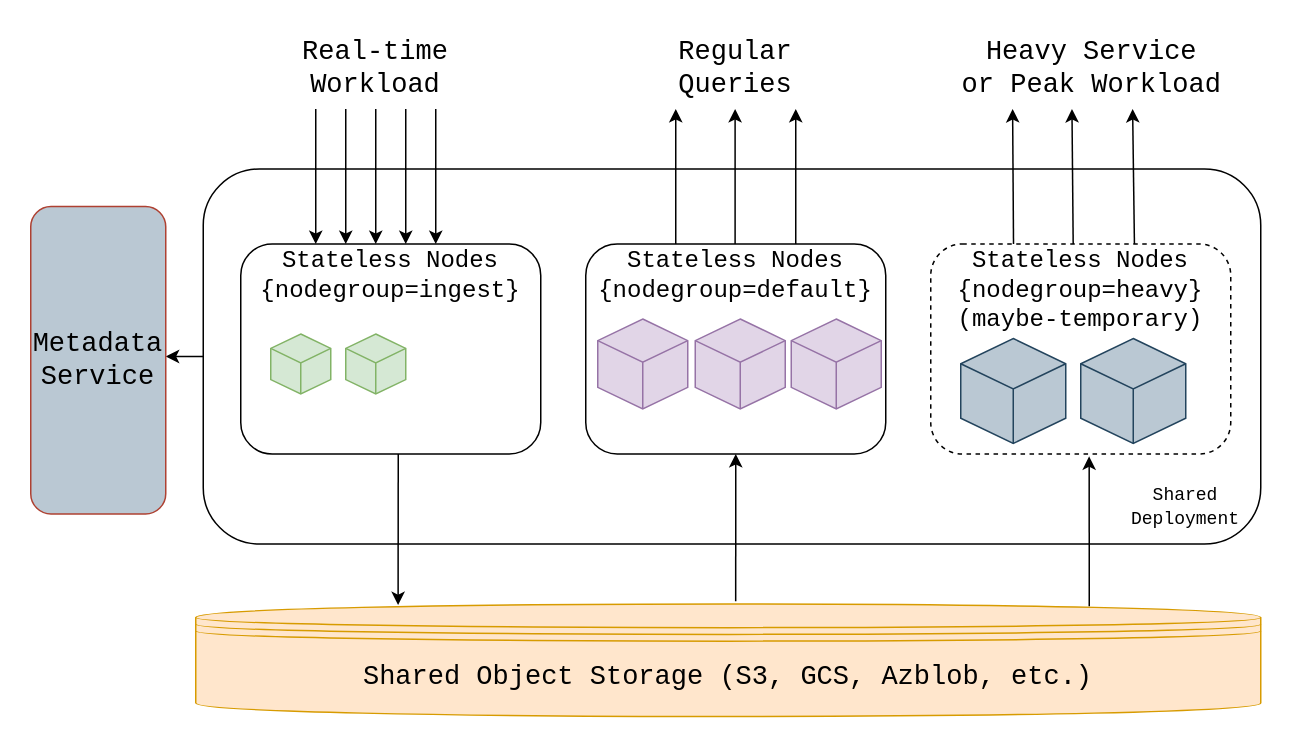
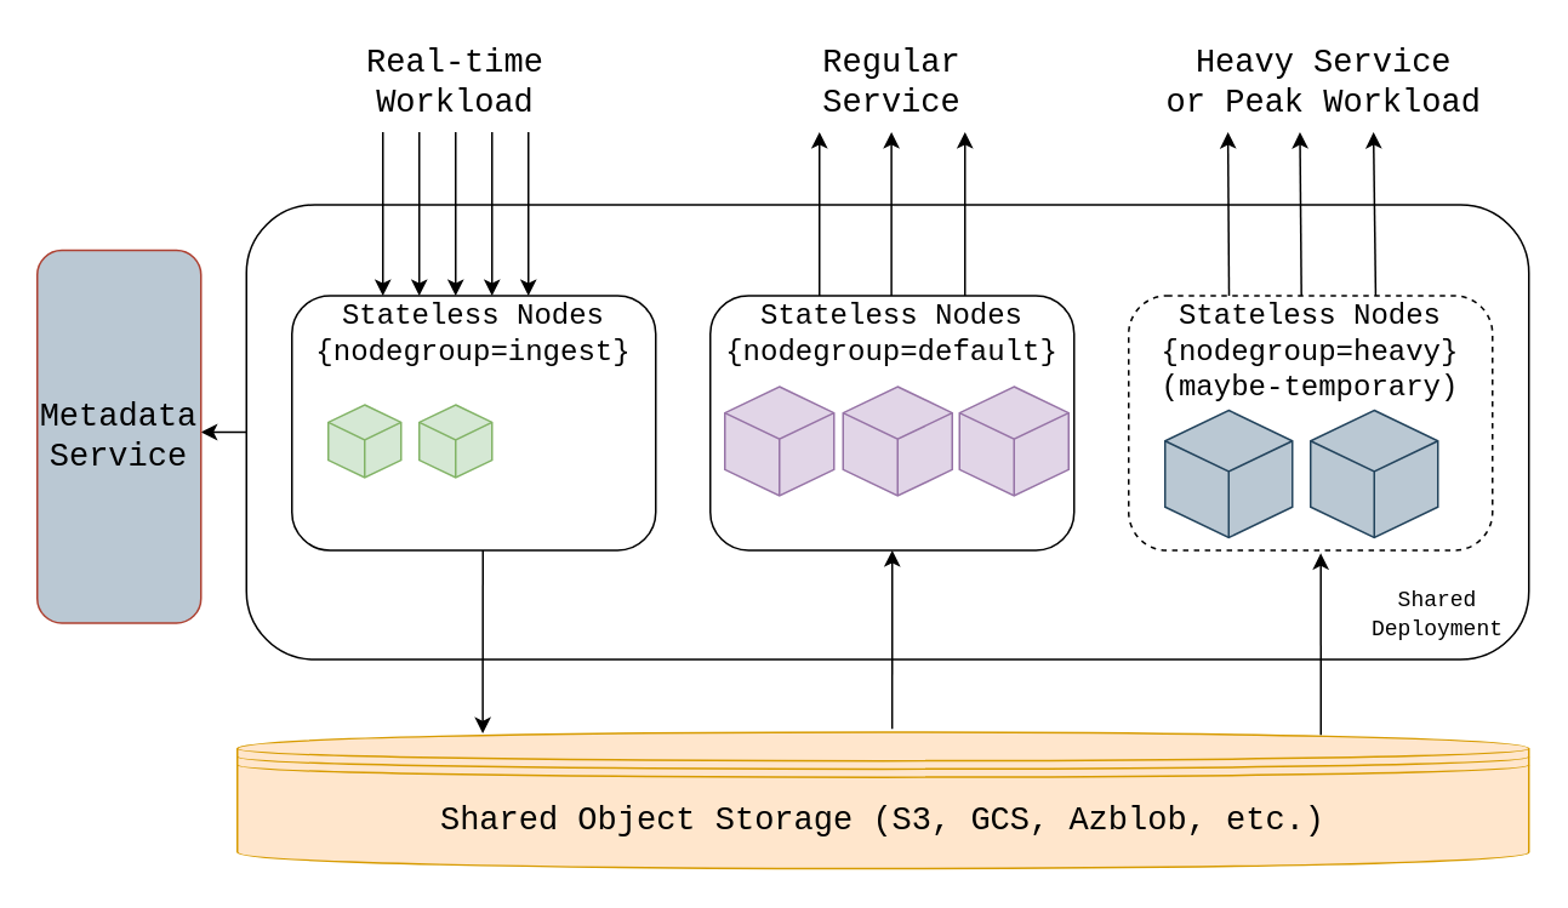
  <mxCell id="0" />
  <mxCell id="1" parent="0" />
  <mxCell id="2" style="edgeStyle=orthogonalEdgeStyle;rounded=0;orthogonalLoop=1;jettySize=auto;html=1;" parent="1" source="3" edge="1"><mxGeometry relative="1" as="geometry"><mxPoint x="110" y="237" as="targetPoint" /></mxGeometry></mxCell>
  <mxCell id="3" value="" style="rounded=1;whiteSpace=wrap;html=1;" parent="1" vertex="1"><mxGeometry x="135" y="112" width="705" height="250" as="geometry" /></mxCell>
  <mxCell id="4" value="&lt;span style=&quot;font-family: &amp;quot;Courier New&amp;quot;; font-size: 18px;&quot;&gt;Shared Object Storage (S3, GCS, Azblob, etc.)&lt;/span&gt;" style="shape=datastore;whiteSpace=wrap;html=1;fillColor=#ffe6cc;strokeColor=#d79b00;" parent="1" vertex="1"><mxGeometry x="130" y="402" width="710" height="75" as="geometry" /></mxCell>
  <mxCell id="5" value="" style="endArrow=classic;html=1;rounded=0;entryX=0.19;entryY=0.01;entryDx=0;entryDy=0;entryPerimeter=0;exitX=0.5;exitY=1;exitDx=0;exitDy=0;strokeWidth=1;" parent="1" target="4" edge="1"><mxGeometry width="50" height="50" relative="1" as="geometry"><mxPoint x="265" y="302" as="sourcePoint" /><mxPoint x="58" y="247" as="targetPoint" /></mxGeometry></mxCell>
  <mxCell id="6" value="" style="endArrow=classic;html=1;rounded=0;strokeWidth=1;entryX=0.5;entryY=1;entryDx=0;entryDy=0;exitX=0.507;exitY=-0.024;exitDx=0;exitDy=0;exitPerimeter=0;" parent="1" source="4" target="27" edge="1"><mxGeometry width="50" height="50" relative="1" as="geometry"><mxPoint x="487.08" y="402" as="sourcePoint" /><mxPoint x="487.08" y="312" as="targetPoint" /></mxGeometry></mxCell>
  <mxCell id="7" value="" style="endArrow=classic;html=1;rounded=0;strokeWidth=1;entryX=0.528;entryY=1.011;entryDx=0;entryDy=0;exitX=0.839;exitY=0.021;exitDx=0;exitDy=0;exitPerimeter=0;entryPerimeter=0;" parent="1" source="4" target="31" edge="1"><mxGeometry width="50" height="50" relative="1" as="geometry"><mxPoint x="510" y="412" as="sourcePoint" /><mxPoint x="725" y="297" as="targetPoint" /></mxGeometry></mxCell>
  <mxCell id="8" value="" style="endArrow=classic;html=1;rounded=0;entryX=0.25;entryY=0;entryDx=0;entryDy=0;" parent="1" edge="1"><mxGeometry width="50" height="50" relative="1" as="geometry"><mxPoint x="210" y="72" as="sourcePoint" /><mxPoint x="210" y="162" as="targetPoint" /></mxGeometry></mxCell>
  <mxCell id="9" value="" style="endArrow=classic;html=1;rounded=0;entryX=0.25;entryY=0;entryDx=0;entryDy=0;" parent="1" edge="1"><mxGeometry width="50" height="50" relative="1" as="geometry"><mxPoint x="250" y="72" as="sourcePoint" /><mxPoint x="250" y="162" as="targetPoint" /></mxGeometry></mxCell>
  <mxCell id="10" value="" style="endArrow=classic;html=1;rounded=0;entryX=0.25;entryY=0;entryDx=0;entryDy=0;" parent="1" edge="1"><mxGeometry width="50" height="50" relative="1" as="geometry"><mxPoint x="290" y="72" as="sourcePoint" /><mxPoint x="290" y="162" as="targetPoint" /></mxGeometry></mxCell>
  <mxCell id="11" value="&lt;font face=&quot;Courier New&quot; style=&quot;font-size: 18px;&quot;&gt;Real-time Workload&lt;/font&gt;" style="text;html=1;align=center;verticalAlign=middle;whiteSpace=wrap;rounded=0;" parent="1" vertex="1"><mxGeometry x="180" y="20" width="140" height="50" as="geometry" /></mxCell>
- <mxCell id="12" value="&lt;font face=&quot;Courier New&quot; style=&quot;font-size: 18px;&quot;&gt;Regular Queries&lt;/font&gt;" style="text;html=1;align=center;verticalAlign=middle;whiteSpace=wrap;rounded=0;" parent="1" vertex="1"><mxGeometry x="420" y="20" width="140" height="50" as="geometry" /></mxCell>
+ <mxCell id="12" value="&lt;font face=&quot;Courier New&quot; style=&quot;font-size: 18px;&quot;&gt;Regular Service&lt;/font&gt;" style="text;html=1;align=center;verticalAlign=middle;whiteSpace=wrap;rounded=0;" parent="1" vertex="1"><mxGeometry x="420" y="20" width="140" height="50" as="geometry" /></mxCell>
  <mxCell id="13" value="" style="endArrow=classic;html=1;rounded=0;entryX=0.25;entryY=0;entryDx=0;entryDy=0;" parent="1" edge="1"><mxGeometry width="50" height="50" relative="1" as="geometry"><mxPoint x="450" y="162" as="sourcePoint" /><mxPoint x="450" y="72" as="targetPoint" /></mxGeometry></mxCell>
  <mxCell id="14" value="" style="endArrow=classic;html=1;rounded=0;entryX=0.25;entryY=0;entryDx=0;entryDy=0;" parent="1" edge="1"><mxGeometry width="50" height="50" relative="1" as="geometry"><mxPoint x="489.57" y="162" as="sourcePoint" /><mxPoint x="489.57" y="72" as="targetPoint" /></mxGeometry></mxCell>
  <mxCell id="15" value="" style="endArrow=classic;html=1;rounded=0;entryX=0.25;entryY=0;entryDx=0;entryDy=0;" parent="1" edge="1"><mxGeometry width="50" height="50" relative="1" as="geometry"><mxPoint x="530" y="162" as="sourcePoint" /><mxPoint x="530" y="72" as="targetPoint" /></mxGeometry></mxCell>
  <mxCell id="16" value="&lt;font face=&quot;Courier New&quot;&gt;&lt;span style=&quot;font-size: 18px;&quot;&gt;Heavy Service&lt;/span&gt;&lt;/font&gt;&lt;div&gt;&lt;font face=&quot;Courier New&quot;&gt;&lt;span style=&quot;font-size: 18px;&quot;&gt;or Peak Workload&lt;/span&gt;&lt;/font&gt;&lt;/div&gt;" style="text;html=1;align=center;verticalAlign=middle;whiteSpace=wrap;rounded=0;" parent="1" vertex="1"><mxGeometry x="640" y="20" width="175" height="50" as="geometry" /></mxCell>
  <mxCell id="17" value="" style="endArrow=classic;html=1;rounded=0;entryX=0.25;entryY=0;entryDx=0;entryDy=0;exitX=0.279;exitY=0.008;exitDx=0;exitDy=0;exitPerimeter=0;" parent="1" edge="1"><mxGeometry width="50" height="50" relative="1" as="geometry"><mxPoint x="675.22" y="167.96" as="sourcePoint" /><mxPoint x="674.57" y="72" as="targetPoint" /></mxGeometry></mxCell>
  <mxCell id="18" value="" style="endArrow=classic;html=1;rounded=0;entryX=0.25;entryY=0;entryDx=0;entryDy=0;exitX=0.5;exitY=0;exitDx=0;exitDy=0;" parent="1" edge="1"><mxGeometry width="50" height="50" relative="1" as="geometry"><mxPoint x="715" y="167" as="sourcePoint" /><mxPoint x="714.14" y="72" as="targetPoint" /></mxGeometry></mxCell>
  <mxCell id="19" value="" style="endArrow=classic;html=1;rounded=0;entryX=0.25;entryY=0;entryDx=0;entryDy=0;exitX=0.727;exitY=0.003;exitDx=0;exitDy=0;exitPerimeter=0;" parent="1" edge="1"><mxGeometry width="50" height="50" relative="1" as="geometry"><mxPoint x="755.86" y="167.36" as="sourcePoint" /><mxPoint x="754.57" y="72" as="targetPoint" /></mxGeometry></mxCell>
  <mxCell id="20" value="&lt;font style=&quot;font-size: 18px;&quot; face=&quot;Courier New&quot;&gt;Metadata&lt;/font&gt;&lt;div&gt;&lt;font style=&quot;font-size: 18px;&quot; face=&quot;Courier New&quot;&gt;&lt;span style=&quot;background-color: transparent; color: light-dark(rgb(0, 0, 0), rgb(255, 255, 255));&quot;&gt;Service&lt;/span&gt;&lt;/font&gt;&lt;/div&gt;" style="rounded=1;whiteSpace=wrap;html=1;fillColor=#bac8d3;strokeColor=#ae4132;" parent="1" vertex="1"><mxGeometry x="20" y="137" width="90" height="205" as="geometry" /></mxCell>
  <mxCell id="21" value="&lt;font face=&quot;Courier New&quot;&gt;Shared&lt;/font&gt;&lt;div&gt;&lt;font face=&quot;Courier New&quot;&gt;Deployment&lt;/font&gt;&lt;/div&gt;" style="text;html=1;align=center;verticalAlign=middle;whiteSpace=wrap;rounded=0;" parent="1" vertex="1"><mxGeometry x="760" y="322" width="60" height="30" as="geometry" /></mxCell>
  <mxCell id="22" value="&lt;font face=&quot;Courier New&quot; style=&quot;font-size: 16px;&quot;&gt;Stateless Nodes&lt;/font&gt;&lt;div&gt;&lt;font face=&quot;Courier New&quot; style=&quot;font-size: 16px;&quot;&gt;{nodegroup=ingest}&lt;/font&gt;&lt;/div&gt;&lt;div&gt;&lt;font face=&quot;Courier New&quot; style=&quot;font-size: 16px;&quot;&gt;&lt;br&gt;&lt;/font&gt;&lt;/div&gt;&lt;div&gt;&lt;font face=&quot;Courier New&quot; style=&quot;font-size: 16px;&quot;&gt;&lt;br&gt;&lt;/font&gt;&lt;/div&gt;&lt;div&gt;&lt;font face=&quot;Courier New&quot; style=&quot;font-size: 16px;&quot;&gt;&lt;br&gt;&lt;/font&gt;&lt;/div&gt;&lt;div&gt;&lt;font face=&quot;Courier New&quot; style=&quot;font-size: 16px;&quot;&gt;&lt;br&gt;&lt;/font&gt;&lt;/div&gt;&lt;div&gt;&lt;font face=&quot;Courier New&quot; style=&quot;font-size: 16px;&quot;&gt;&lt;br&gt;&lt;/font&gt;&lt;/div&gt;" style="rounded=1;whiteSpace=wrap;html=1;" parent="1" vertex="1"><mxGeometry x="160" y="162" width="200" height="140" as="geometry" /></mxCell>
  <mxCell id="23" value="" style="endArrow=classic;html=1;rounded=0;entryX=0.25;entryY=0;entryDx=0;entryDy=0;" parent="1" edge="1"><mxGeometry width="50" height="50" relative="1" as="geometry"><mxPoint x="230" y="72" as="sourcePoint" /><mxPoint x="230" y="162" as="targetPoint" /></mxGeometry></mxCell>
  <mxCell id="24" value="" style="endArrow=classic;html=1;rounded=0;entryX=0.25;entryY=0;entryDx=0;entryDy=0;" parent="1" edge="1"><mxGeometry width="50" height="50" relative="1" as="geometry"><mxPoint x="270" y="72" as="sourcePoint" /><mxPoint x="270" y="162" as="targetPoint" /></mxGeometry></mxCell>
  <mxCell id="25" value="" style="html=1;whiteSpace=wrap;shape=isoCube2;backgroundOutline=1;isoAngle=15;fillColor=#d5e8d4;strokeColor=#82b366;" parent="1" vertex="1"><mxGeometry x="180" y="222" width="40" height="40" as="geometry" /></mxCell>
  <mxCell id="26" value="" style="html=1;whiteSpace=wrap;shape=isoCube2;backgroundOutline=1;isoAngle=15;fillColor=#d5e8d4;strokeColor=#82b366;" parent="1" vertex="1"><mxGeometry x="230" y="222" width="40" height="40" as="geometry" /></mxCell>
  <mxCell id="27" value="&lt;font face=&quot;Courier New&quot; style=&quot;font-size: 16px;&quot;&gt;Stateless Nodes&lt;/font&gt;&lt;div&gt;&lt;font face=&quot;Courier New&quot; style=&quot;font-size: 16px;&quot;&gt;{nodegroup=default}&lt;/font&gt;&lt;/div&gt;&lt;div&gt;&lt;font face=&quot;Courier New&quot; style=&quot;font-size: 16px;&quot;&gt;&lt;br&gt;&lt;/font&gt;&lt;/div&gt;&lt;div&gt;&lt;font face=&quot;Courier New&quot; style=&quot;font-size: 16px;&quot;&gt;&lt;br&gt;&lt;/font&gt;&lt;/div&gt;&lt;div&gt;&lt;font face=&quot;Courier New&quot; style=&quot;font-size: 16px;&quot;&gt;&lt;br&gt;&lt;/font&gt;&lt;/div&gt;&lt;div&gt;&lt;font face=&quot;Courier New&quot; style=&quot;font-size: 16px;&quot;&gt;&lt;br&gt;&lt;/font&gt;&lt;/div&gt;&lt;div&gt;&lt;font face=&quot;Courier New&quot; style=&quot;font-size: 16px;&quot;&gt;&lt;br&gt;&lt;/font&gt;&lt;/div&gt;" style="rounded=1;whiteSpace=wrap;html=1;" parent="1" vertex="1"><mxGeometry x="390" y="162" width="200" height="140" as="geometry" /></mxCell>
  <mxCell id="28" value="" style="html=1;whiteSpace=wrap;shape=isoCube2;backgroundOutline=1;isoAngle=15;fillColor=#e1d5e7;strokeColor=#9673a6;" parent="1" vertex="1"><mxGeometry x="398" y="212" width="60" height="60" as="geometry" /></mxCell>
  <mxCell id="29" value="" style="html=1;whiteSpace=wrap;shape=isoCube2;backgroundOutline=1;isoAngle=15;fillColor=#e1d5e7;strokeColor=#9673a6;" parent="1" vertex="1"><mxGeometry x="463" y="212" width="60" height="60" as="geometry" /></mxCell>
  <mxCell id="30" value="" style="html=1;whiteSpace=wrap;shape=isoCube2;backgroundOutline=1;isoAngle=15;fillColor=#e1d5e7;strokeColor=#9673a6;" parent="1" vertex="1"><mxGeometry x="527" y="212" width="60" height="60" as="geometry" /></mxCell>
  <mxCell id="31" value="&lt;font face=&quot;Courier New&quot; style=&quot;font-size: 16px;&quot;&gt;Stateless Nodes&lt;/font&gt;&lt;div&gt;&lt;font face=&quot;Courier New&quot; style=&quot;font-size: 16px;&quot;&gt;{nodegroup=heavy}&lt;/font&gt;&lt;/div&gt;&lt;div&gt;&lt;font face=&quot;Courier New&quot; style=&quot;font-size: 16px;&quot;&gt;(maybe-temporary)&lt;/font&gt;&lt;/div&gt;&lt;div&gt;&lt;font face=&quot;Courier New&quot; style=&quot;font-size: 16px;&quot;&gt;&lt;br&gt;&lt;/font&gt;&lt;/div&gt;&lt;div&gt;&lt;font face=&quot;Courier New&quot; style=&quot;font-size: 16px;&quot;&gt;&lt;br&gt;&lt;/font&gt;&lt;/div&gt;&lt;div&gt;&lt;font face=&quot;Courier New&quot; style=&quot;font-size: 16px;&quot;&gt;&lt;br&gt;&lt;/font&gt;&lt;/div&gt;&lt;div&gt;&lt;font face=&quot;Courier New&quot; style=&quot;font-size: 16px;&quot;&gt;&lt;br&gt;&lt;/font&gt;&lt;/div&gt;" style="rounded=1;whiteSpace=wrap;html=1;dashed=1;" parent="1" vertex="1"><mxGeometry x="620" y="162" width="200" height="140" as="geometry" /></mxCell>
  <mxCell id="32" value="" style="html=1;whiteSpace=wrap;shape=isoCube2;backgroundOutline=1;isoAngle=15;fillColor=#bac8d3;strokeColor=#23445d;" parent="1" vertex="1"><mxGeometry x="640" y="225" width="70" height="70" as="geometry" /></mxCell>
  <mxCell id="33" value="" style="html=1;whiteSpace=wrap;shape=isoCube2;backgroundOutline=1;isoAngle=15;fillColor=#bac8d3;strokeColor=#23445d;" parent="1" vertex="1"><mxGeometry x="720" y="225" width="70" height="70" as="geometry" /></mxCell>
